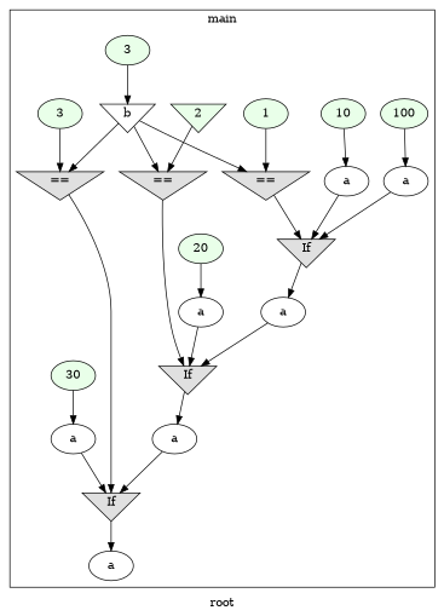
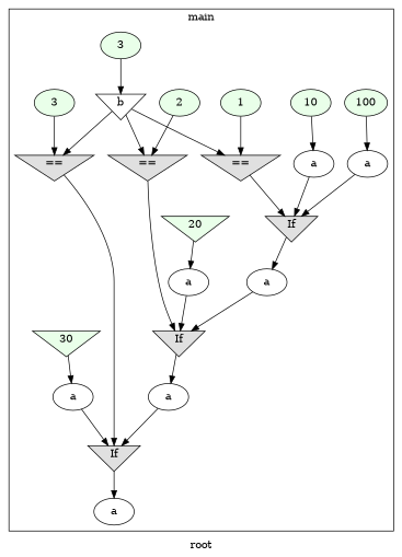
  digraph {
    label=root
    rankdir=TB
    node [style=filled]
    n1 [fillcolor="#E9FFE9" label=3 startinglines=5]
    n2 [label=b shape=invtriangle startingline=5 style=""]
    n3 [fillcolor="#E9FFE9" label=1 startinglines=7]
    n4 [fillcolor="#E0E0E0" label="==" shape=invtriangle startinglines=7]
    n5 [fillcolor="#E9FFE9" label=10 startinglines=8]
    n6 [label=a startingline=8 style=""]
    n7 [fillcolor="#E9FFE9" label=100 startinglines=11]
    n8 [label=a startingline=11 style=""]
    n9 [fillcolor="#E0E0E0" label=If shape=invtriangle startinglines=11]
    n10 [label=a startingline=11 style=""]
-   n11 [fillcolor="#E9FFE9" label=2 startinglines=11 shape=invtriangle]
+   n11 [fillcolor="#E9FFE9" label=2 startinglines=11]
    n12 [fillcolor="#E0E0E0" label="==" shape=invtriangle startinglines=11]
-   n13 [fillcolor="#E9FFE9" label=20 startinglines=9]
+   n13 [fillcolor="#E9FFE9" label=20 startinglines=9 shape=invtriangle]
    n14 [label=a startingline=9 style=""]
    n15 [fillcolor="#E0E0E0" label=If shape=invtriangle startinglines=9]
    n16 [label=a startingline=9 style=""]
    n17 [fillcolor="#E9FFE9" label=3 startinglines=9]
    n18 [fillcolor="#E0E0E0" label="==" shape=invtriangle startinglines=9]
-   n19 [fillcolor="#E9FFE9" label=30 startinglines=10]
+   n19 [fillcolor="#E9FFE9" label=30 startinglines=10 shape=invtriangle]
    n20 [label=a startingline=10 style=""]
    n21 [fillcolor="#E0E0E0" label=If shape=invtriangle startinglines=10]
    n22 [label=a startingline=10 style=""]
    subgraph cluster_1 {
      label=main
      parent=G
      startinglines="2_2"
      n1
      n2
      n3
      n4
      n5
      n6
      n7
      n8
      n9
      n10
      n11
      n12
      n13
      n14
      n15
      n16
      n17
      n18
      n19
      n20
      n21
      n22
    }
    n1 -> n2
    n2 -> n4
    n2 -> n12
    n2 -> n18
    n3 -> n4
    n4 -> n9
    n5 -> n6
    n6 -> n9
    n7 -> n8
    n8 -> n9
    n9 -> n10
    n10 -> n15
    n11 -> n12
    n12 -> n15
    n13 -> n14
    n14 -> n15
    n15 -> n16
    n16 -> n21
    n17 -> n18
    n18 -> n21
    n19 -> n20
    n20 -> n21
    n21 -> n22
  }
